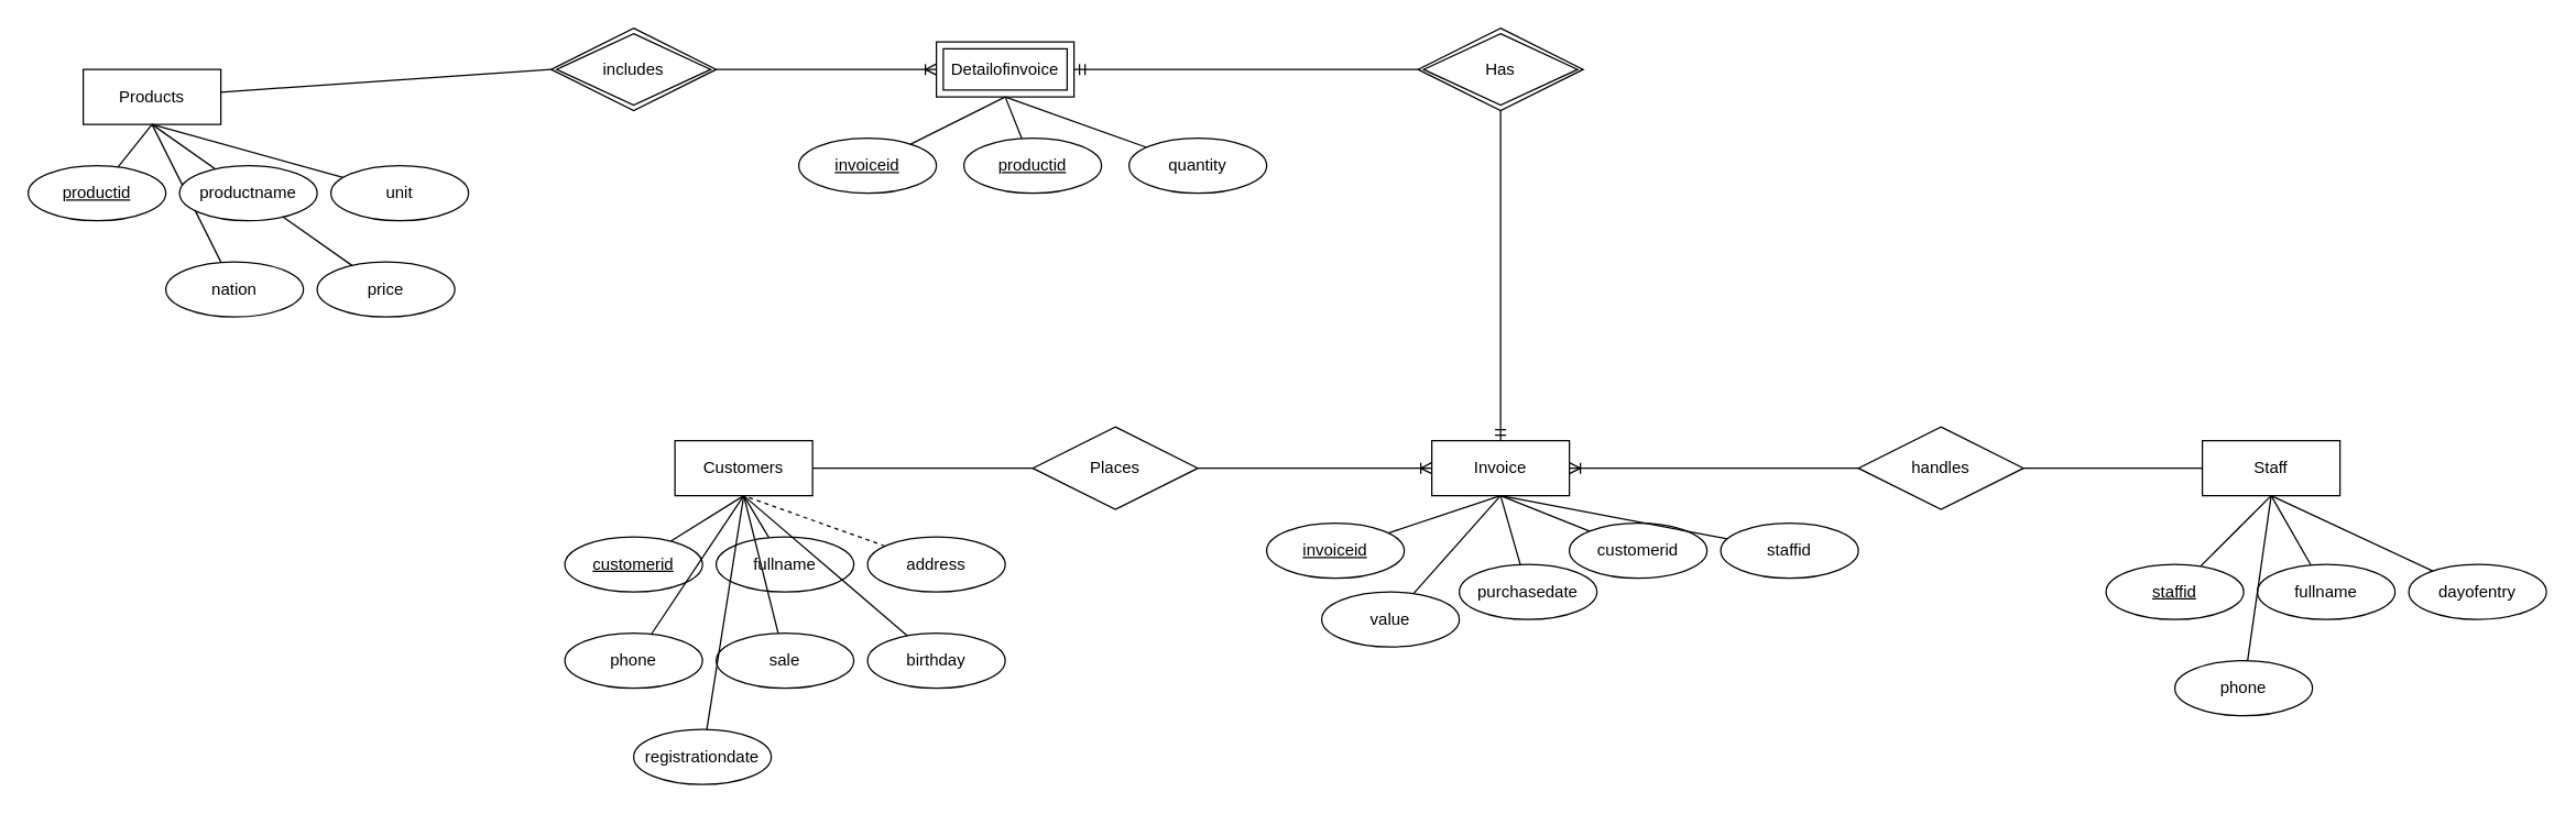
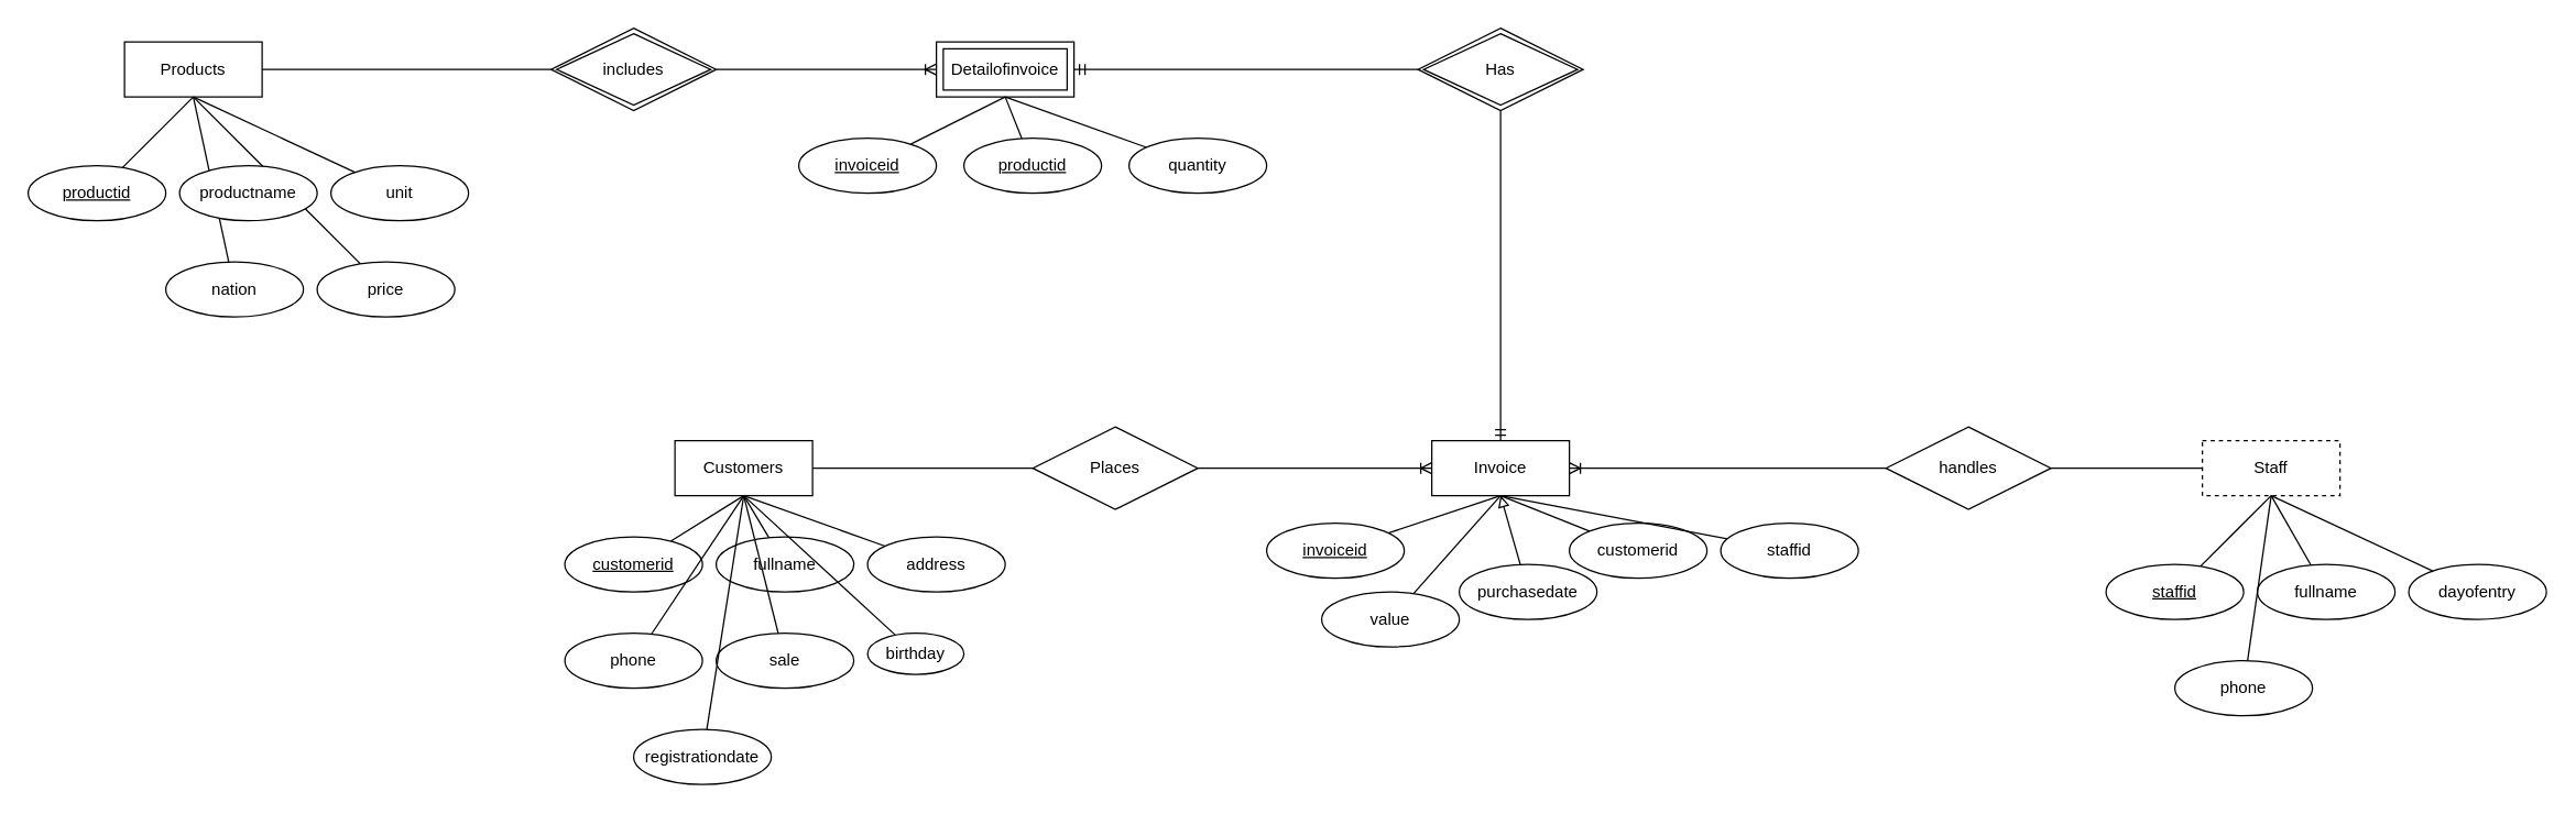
  <mxCell id="0" />
  <mxCell id="1" parent="0" />
  <mxCell id="2" value="" style="group" connectable="0" vertex="1" parent="1"><mxGeometry x="410" y="320" width="320" height="250" as="geometry" /></mxCell>
  <mxCell id="3" value="Customers" style="whiteSpace=wrap;html=1;align=center;" vertex="1" parent="2"><mxGeometry x="80" width="100" height="40" as="geometry" /></mxCell>
  <mxCell id="4" style="edgeStyle=none;rounded=0;orthogonalLoop=1;jettySize=auto;html=1;entryX=0.5;entryY=1;entryDx=0;entryDy=0;endArrow=none;endFill=0;" edge="1" parent="2" source="5" target="3"><mxGeometry relative="1" as="geometry" /></mxCell>
  <mxCell id="5" value="fullname" style="ellipse;whiteSpace=wrap;html=1;align=center;" vertex="1" parent="2"><mxGeometry x="110" y="70" width="100" height="40" as="geometry" /></mxCell>
  <mxCell id="6" style="edgeStyle=none;rounded=0;orthogonalLoop=1;jettySize=auto;html=1;entryX=0.5;entryY=1;entryDx=0;entryDy=0;endArrow=none;endFill=0;" edge="1" parent="2" source="7" target="3"><mxGeometry relative="1" as="geometry" /></mxCell>
  <mxCell id="7" value="customerid" style="ellipse;whiteSpace=wrap;html=1;align=center;fontStyle=4;" vertex="1" parent="2"><mxGeometry y="70" width="100" height="40" as="geometry" /></mxCell>
- <mxCell id="8" style="edgeStyle=none;rounded=0;orthogonalLoop=1;jettySize=auto;html=1;entryX=0.5;entryY=1;entryDx=0;entryDy=0;endArrow=none;endFill=0;dashed=1;" edge="1" parent="2" source="9" target="3"><mxGeometry relative="1" as="geometry" /></mxCell>
+ <mxCell id="8" style="edgeStyle=none;rounded=0;orthogonalLoop=1;jettySize=auto;html=1;entryX=0.5;entryY=1;entryDx=0;entryDy=0;endArrow=none;endFill=0;" edge="1" parent="2" source="9" target="3"><mxGeometry relative="1" as="geometry" /></mxCell>
  <mxCell id="9" value="address" style="ellipse;whiteSpace=wrap;html=1;align=center;" vertex="1" parent="2"><mxGeometry x="220" y="70" width="100" height="40" as="geometry" /></mxCell>
  <mxCell id="10" style="edgeStyle=none;rounded=0;orthogonalLoop=1;jettySize=auto;html=1;entryX=0.5;entryY=1;entryDx=0;entryDy=0;endArrow=none;endFill=0;" edge="1" parent="2" source="11" target="3"><mxGeometry relative="1" as="geometry" /></mxCell>
  <mxCell id="11" value="phone" style="ellipse;whiteSpace=wrap;html=1;align=center;" vertex="1" parent="2"><mxGeometry y="140" width="100" height="40" as="geometry" /></mxCell>
  <mxCell id="12" style="edgeStyle=none;rounded=0;orthogonalLoop=1;jettySize=auto;html=1;entryX=0.5;entryY=1;entryDx=0;entryDy=0;endArrow=none;endFill=0;" edge="1" parent="2" source="13" target="3"><mxGeometry relative="1" as="geometry" /></mxCell>
- <mxCell id="13" value="birthday" style="ellipse;whiteSpace=wrap;html=1;align=center;" vertex="1" parent="2"><mxGeometry x="220" y="140" width="100" height="40" as="geometry" /></mxCell>
+ <mxCell id="13" value="birthday" style="ellipse;whiteSpace=wrap;html=1;align=center;" vertex="1" parent="2"><mxGeometry x="220" y="140" width="70" height="30" as="geometry" /></mxCell>
  <mxCell id="14" style="edgeStyle=none;rounded=0;orthogonalLoop=1;jettySize=auto;html=1;entryX=0.5;entryY=1;entryDx=0;entryDy=0;endArrow=none;endFill=0;" edge="1" parent="2" source="15" target="3"><mxGeometry relative="1" as="geometry" /></mxCell>
  <mxCell id="15" value="sale" style="ellipse;whiteSpace=wrap;html=1;align=center;" vertex="1" parent="2"><mxGeometry x="110" y="140" width="100" height="40" as="geometry" /></mxCell>
  <mxCell id="16" style="edgeStyle=none;rounded=0;orthogonalLoop=1;jettySize=auto;html=1;entryX=0.5;entryY=1;entryDx=0;entryDy=0;endArrow=none;endFill=0;" edge="1" parent="2" source="17" target="3"><mxGeometry relative="1" as="geometry" /></mxCell>
  <mxCell id="17" value="registrationdate" style="ellipse;whiteSpace=wrap;html=1;align=center;" vertex="1" parent="2"><mxGeometry x="50" y="210" width="100" height="40" as="geometry" /></mxCell>
  <mxCell id="18" value="" style="group" connectable="0" vertex="1" parent="1"><mxGeometry x="580" y="30" width="340" height="110" as="geometry" /></mxCell>
  <mxCell id="19" value="Detailofinvoice" style="shape=ext;margin=3;double=1;whiteSpace=wrap;html=1;align=center;" vertex="1" parent="18"><mxGeometry x="100" width="100" height="40" as="geometry" /></mxCell>
  <mxCell id="20" style="edgeStyle=none;rounded=0;orthogonalLoop=1;jettySize=auto;html=1;entryX=0.5;entryY=1;entryDx=0;entryDy=0;endArrow=none;endFill=0;" edge="1" parent="18" source="21" target="19"><mxGeometry relative="1" as="geometry" /></mxCell>
  <mxCell id="21" value="invoiceid" style="ellipse;whiteSpace=wrap;html=1;align=center;fontStyle=4;" vertex="1" parent="18"><mxGeometry y="70" width="100" height="40" as="geometry" /></mxCell>
  <mxCell id="22" style="edgeStyle=none;rounded=0;orthogonalLoop=1;jettySize=auto;html=1;entryX=0.5;entryY=1;entryDx=0;entryDy=0;endArrow=none;endFill=0;" edge="1" parent="18" source="23" target="19"><mxGeometry relative="1" as="geometry" /></mxCell>
  <mxCell id="23" value="productid" style="ellipse;whiteSpace=wrap;html=1;align=center;fontStyle=4;" vertex="1" parent="18"><mxGeometry x="120" y="70" width="100" height="40" as="geometry" /></mxCell>
  <mxCell id="24" style="edgeStyle=none;rounded=0;orthogonalLoop=1;jettySize=auto;html=1;entryX=0.5;entryY=1;entryDx=0;entryDy=0;endArrow=none;endFill=0;" edge="1" parent="18" source="25" target="19"><mxGeometry relative="1" as="geometry" /></mxCell>
  <mxCell id="25" value="quantity" style="ellipse;whiteSpace=wrap;html=1;align=center;" vertex="1" parent="18"><mxGeometry x="240" y="70" width="100" height="40" as="geometry" /></mxCell>
  <mxCell id="26" style="edgeStyle=none;rounded=0;orthogonalLoop=1;jettySize=auto;html=1;entryX=0;entryY=0.5;entryDx=0;entryDy=0;endArrow=ERoneToMany;endFill=0;" edge="1" parent="1" source="27" target="31"><mxGeometry relative="1" as="geometry" /></mxCell>
  <mxCell id="27" value="Places" style="shape=rhombus;perimeter=rhombusPerimeter;whiteSpace=wrap;html=1;align=center;" vertex="1" parent="1"><mxGeometry x="750" y="310" width="120" height="60" as="geometry" /></mxCell>
  <mxCell id="28" style="edgeStyle=none;rounded=0;orthogonalLoop=1;jettySize=auto;html=1;entryX=0;entryY=0.5;entryDx=0;entryDy=0;endArrow=none;endFill=0;" edge="1" parent="1" source="3" target="27"><mxGeometry relative="1" as="geometry" /></mxCell>
  <mxCell id="29" value="" style="group" connectable="0" vertex="1" parent="1"><mxGeometry x="920" y="320" width="430" height="150" as="geometry" /></mxCell>
  <mxCell id="30" value="value" style="ellipse;whiteSpace=wrap;html=1;align=center;container=0;" vertex="1" parent="29"><mxGeometry x="40" y="110" width="100" height="40" as="geometry" /></mxCell>
  <mxCell id="31" value="Invoice" style="whiteSpace=wrap;html=1;align=center;" vertex="1" parent="29"><mxGeometry x="120" width="100" height="40" as="geometry" /></mxCell>
  <mxCell id="32" style="edgeStyle=none;rounded=0;orthogonalLoop=1;jettySize=auto;html=1;entryX=0.5;entryY=1;entryDx=0;entryDy=0;endArrow=none;endFill=0;" edge="1" parent="29" source="33" target="31"><mxGeometry relative="1" as="geometry" /></mxCell>
  <mxCell id="33" value="invoiceid" style="ellipse;whiteSpace=wrap;html=1;align=center;fontStyle=4;" vertex="1" parent="29"><mxGeometry y="60" width="100" height="40" as="geometry" /></mxCell>
- <mxCell id="34" style="edgeStyle=none;rounded=0;orthogonalLoop=1;jettySize=auto;html=1;entryX=0.5;entryY=1;entryDx=0;entryDy=0;endArrow=none;endFill=0;" edge="1" parent="29" source="35" target="31"><mxGeometry relative="1" as="geometry" /></mxCell>
+ <mxCell id="34" style="edgeStyle=none;rounded=0;orthogonalLoop=1;jettySize=auto;html=1;entryX=0.5;entryY=1;entryDx=0;entryDy=0;endArrow=block;endFill=0;" edge="1" parent="29" source="35" target="31"><mxGeometry relative="1" as="geometry" /></mxCell>
  <mxCell id="35" value="purchasedate" style="ellipse;whiteSpace=wrap;html=1;align=center;" vertex="1" parent="29"><mxGeometry x="140" y="90" width="100" height="40" as="geometry" /></mxCell>
  <mxCell id="36" style="edgeStyle=none;rounded=0;orthogonalLoop=1;jettySize=auto;html=1;entryX=0.5;entryY=1;entryDx=0;entryDy=0;endArrow=none;endFill=0;" edge="1" parent="29" source="37" target="31"><mxGeometry relative="1" as="geometry" /></mxCell>
  <mxCell id="37" value="customerid" style="ellipse;whiteSpace=wrap;html=1;align=center;" vertex="1" parent="29"><mxGeometry x="220" y="60" width="100" height="40" as="geometry" /></mxCell>
  <mxCell id="38" style="edgeStyle=none;rounded=0;orthogonalLoop=1;jettySize=auto;html=1;entryX=0.5;entryY=1;entryDx=0;entryDy=0;endArrow=none;endFill=0;" edge="1" parent="29" source="39" target="31"><mxGeometry relative="1" as="geometry" /></mxCell>
  <mxCell id="39" value="staffid" style="ellipse;whiteSpace=wrap;html=1;align=center;" vertex="1" parent="29"><mxGeometry x="330" y="60" width="100" height="40" as="geometry" /></mxCell>
  <mxCell id="40" style="edgeStyle=none;rounded=0;orthogonalLoop=1;jettySize=auto;html=1;entryX=0.5;entryY=1;entryDx=0;entryDy=0;endArrow=none;endFill=0;" edge="1" parent="29" source="30" target="31"><mxGeometry relative="1" as="geometry" /></mxCell>
  <mxCell id="41" value="" style="group" connectable="0" vertex="1" parent="1"><mxGeometry x="20" y="30" width="320" height="200" as="geometry" /></mxCell>
- <mxCell id="42" value="Products" style="whiteSpace=wrap;html=1;align=center;" vertex="1" parent="41"><mxGeometry x="40" y="20" width="100" height="40" as="geometry" /></mxCell>
+ <mxCell id="42" value="Products" style="whiteSpace=wrap;html=1;align=center;" vertex="1" parent="41"><mxGeometry x="70" width="100" height="40" as="geometry" /></mxCell>
  <mxCell id="43" value="productid" style="ellipse;whiteSpace=wrap;html=1;align=center;fontStyle=4;" vertex="1" parent="41"><mxGeometry y="90" width="100" height="40" as="geometry" /></mxCell>
  <mxCell id="44" value="unit" style="ellipse;whiteSpace=wrap;html=1;align=center;" vertex="1" parent="41"><mxGeometry x="220" y="90" width="100" height="40" as="geometry" /></mxCell>
  <mxCell id="45" value="nation" style="ellipse;whiteSpace=wrap;html=1;align=center;" vertex="1" parent="41"><mxGeometry x="100" y="160" width="100" height="40" as="geometry" /></mxCell>
  <mxCell id="46" value="price" style="ellipse;whiteSpace=wrap;html=1;align=center;" vertex="1" parent="41"><mxGeometry x="210" y="160" width="100" height="40" as="geometry" /></mxCell>
  <mxCell id="47" style="edgeStyle=none;rounded=0;orthogonalLoop=1;jettySize=auto;html=1;entryX=0.5;entryY=1;entryDx=0;entryDy=0;endArrow=none;endFill=0;" edge="1" parent="41" source="43" target="42"><mxGeometry relative="1" as="geometry" /></mxCell>
  <mxCell id="48" style="edgeStyle=none;rounded=0;orthogonalLoop=1;jettySize=auto;html=1;entryX=0.5;entryY=1;entryDx=0;entryDy=0;endArrow=none;endFill=0;" edge="1" parent="41" source="44" target="42"><mxGeometry relative="1" as="geometry" /></mxCell>
  <mxCell id="49" style="edgeStyle=none;rounded=0;orthogonalLoop=1;jettySize=auto;html=1;entryX=0.5;entryY=1;entryDx=0;entryDy=0;endArrow=none;endFill=0;" edge="1" parent="41" source="45" target="42"><mxGeometry relative="1" as="geometry" /></mxCell>
  <mxCell id="50" style="edgeStyle=none;rounded=0;orthogonalLoop=1;jettySize=auto;html=1;entryX=0.5;entryY=1;entryDx=0;entryDy=0;endArrow=none;endFill=0;" edge="1" parent="41" source="46" target="42"><mxGeometry relative="1" as="geometry" /></mxCell>
  <mxCell id="51" value="productname" style="ellipse;whiteSpace=wrap;html=1;align=center;" vertex="1" parent="41"><mxGeometry x="110" y="90" width="100" height="40" as="geometry" /></mxCell>
  <mxCell id="52" value="" style="group" connectable="0" vertex="1" parent="1"><mxGeometry x="1530" y="320" width="320" height="200" as="geometry" /></mxCell>
- <mxCell id="53" value="Staff" style="whiteSpace=wrap;html=1;align=center;" vertex="1" parent="52"><mxGeometry x="70" width="100" height="40" as="geometry" /></mxCell>
+ <mxCell id="53" value="Staff" style="whiteSpace=wrap;html=1;align=center;dashed=1;" vertex="1" parent="52"><mxGeometry x="70" width="100" height="40" as="geometry" /></mxCell>
  <mxCell id="54" style="edgeStyle=none;rounded=0;orthogonalLoop=1;jettySize=auto;html=1;entryX=0.5;entryY=1;entryDx=0;entryDy=0;endArrow=none;endFill=0;" edge="1" parent="52" source="55" target="53"><mxGeometry relative="1" as="geometry" /></mxCell>
  <mxCell id="55" value="staffid" style="ellipse;whiteSpace=wrap;html=1;align=center;fontStyle=4;" vertex="1" parent="52"><mxGeometry y="90" width="100" height="40" as="geometry" /></mxCell>
  <mxCell id="56" style="edgeStyle=none;rounded=0;orthogonalLoop=1;jettySize=auto;html=1;entryX=0.5;entryY=1;entryDx=0;entryDy=0;endArrow=none;endFill=0;" edge="1" parent="52" source="57" target="53"><mxGeometry relative="1" as="geometry" /></mxCell>
  <mxCell id="57" value="fullname" style="ellipse;whiteSpace=wrap;html=1;align=center;" vertex="1" parent="52"><mxGeometry x="110" y="90" width="100" height="40" as="geometry" /></mxCell>
  <mxCell id="58" style="edgeStyle=none;rounded=0;orthogonalLoop=1;jettySize=auto;html=1;entryX=0.5;entryY=1;entryDx=0;entryDy=0;endArrow=none;endFill=0;" edge="1" parent="52" source="59" target="53"><mxGeometry relative="1" as="geometry" /></mxCell>
  <mxCell id="59" value="dayofentry" style="ellipse;whiteSpace=wrap;html=1;align=center;" vertex="1" parent="52"><mxGeometry x="220" y="90" width="100" height="40" as="geometry" /></mxCell>
  <mxCell id="60" style="edgeStyle=none;rounded=0;orthogonalLoop=1;jettySize=auto;html=1;entryX=0.5;entryY=1;entryDx=0;entryDy=0;endArrow=none;endFill=0;" edge="1" parent="52" source="61" target="53"><mxGeometry relative="1" as="geometry" /></mxCell>
  <mxCell id="61" value="phone" style="ellipse;whiteSpace=wrap;html=1;align=center;" vertex="1" parent="52"><mxGeometry x="50" y="160" width="100" height="40" as="geometry" /></mxCell>
  <mxCell id="62" style="edgeStyle=none;rounded=0;orthogonalLoop=1;jettySize=auto;html=1;endArrow=none;endFill=0;" edge="1" parent="1" source="63" target="53"><mxGeometry relative="1" as="geometry" /></mxCell>
- <mxCell id="63" value="handles" style="shape=rhombus;perimeter=rhombusPerimeter;whiteSpace=wrap;html=1;align=center;" vertex="1" parent="1"><mxGeometry x="1350" y="310" width="120" height="60" as="geometry" /></mxCell>
+ <mxCell id="63" value="handles" style="shape=rhombus;perimeter=rhombusPerimeter;whiteSpace=wrap;html=1;align=center;" vertex="1" parent="1"><mxGeometry x="1370" y="310" width="120" height="60" as="geometry" /></mxCell>
  <mxCell id="64" style="edgeStyle=none;rounded=0;orthogonalLoop=1;jettySize=auto;html=1;entryX=0;entryY=0.5;entryDx=0;entryDy=0;endArrow=none;endFill=0;startArrow=ERoneToMany;startFill=0;" edge="1" parent="1" source="31" target="63"><mxGeometry relative="1" as="geometry" /></mxCell>
  <mxCell id="65" style="edgeStyle=none;rounded=0;orthogonalLoop=1;jettySize=auto;html=1;entryX=0.5;entryY=0;entryDx=0;entryDy=0;endArrow=ERmandOne;endFill=0;exitX=0.5;exitY=1;exitDx=0;exitDy=0;" edge="1" parent="1" source="67" target="31"><mxGeometry relative="1" as="geometry"><mxPoint x="1090" y="80" as="sourcePoint" /></mxGeometry></mxCell>
  <mxCell id="66" style="edgeStyle=none;rounded=0;orthogonalLoop=1;jettySize=auto;html=1;endArrow=ERmandOne;endFill=0;exitX=0;exitY=0.5;exitDx=0;exitDy=0;" edge="1" parent="1" source="67" target="19"><mxGeometry relative="1" as="geometry"><mxPoint x="1030" y="50" as="sourcePoint" /></mxGeometry></mxCell>
  <mxCell id="67" value="Has" style="shape=rhombus;double=1;perimeter=rhombusPerimeter;whiteSpace=wrap;html=1;align=center;" vertex="1" parent="1"><mxGeometry x="1030" y="20" width="120" height="60" as="geometry" /></mxCell>
  <mxCell id="68" style="edgeStyle=none;rounded=0;orthogonalLoop=1;jettySize=auto;html=1;entryX=0;entryY=0.5;entryDx=0;entryDy=0;endArrow=ERoneToMany;endFill=0;" edge="1" parent="1" source="69" target="19"><mxGeometry relative="1" as="geometry" /></mxCell>
  <mxCell id="69" value="includes" style="shape=rhombus;double=1;perimeter=rhombusPerimeter;whiteSpace=wrap;html=1;align=center;" vertex="1" parent="1"><mxGeometry x="400" y="20" width="120" height="60" as="geometry" /></mxCell>
  <mxCell id="70" style="edgeStyle=none;rounded=0;orthogonalLoop=1;jettySize=auto;html=1;entryX=0;entryY=0.5;entryDx=0;entryDy=0;endArrow=none;endFill=0;" edge="1" parent="1" source="42" target="69"><mxGeometry relative="1" as="geometry" /></mxCell>
